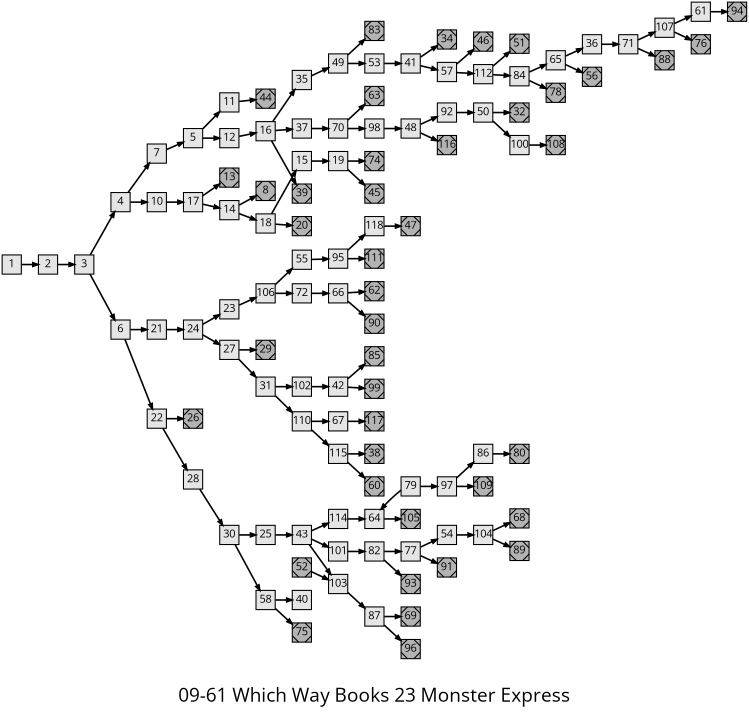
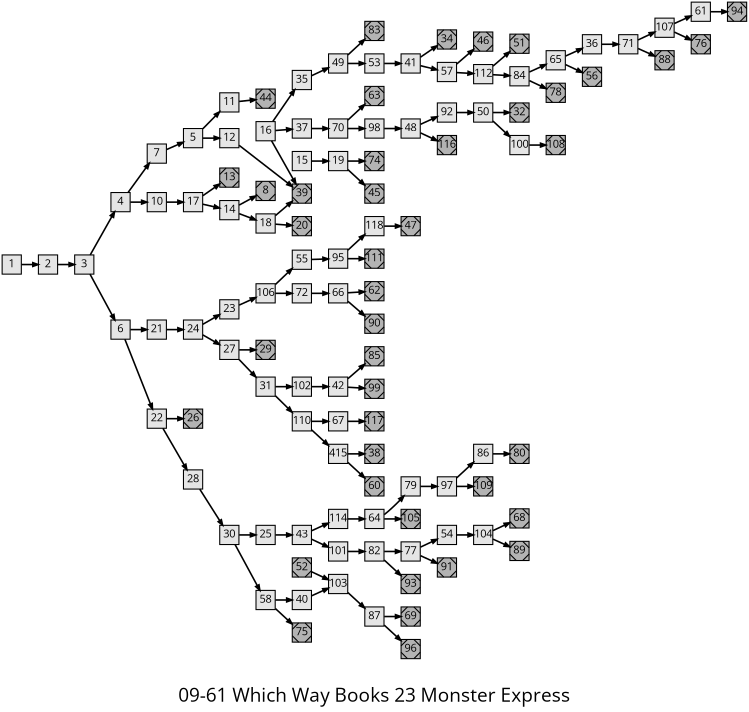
  digraph {
    fontname="Open Sans"
    fontsize=36
    label="09-61 Which Way Books 23 Monster Express"
    nodesep=0.35
    ordering=out
    rankdir=LR
    ranksep=0.45
    node [fillcolor=grey90 fixedsize=true fontname="Open Sans" fontsize=20 labelfloat=true margin="0,0" penwidth=2 regular=true shape=rect style=filled]
    edge [fontname="Open Sans" fontsize=12 labelfloat=true penwidth=3]
    1
    2
    3
    4
    6
    7
    10
    21
    22
    5
    17
    24
    26 [fillcolor=grey70 shape=Msquare]
    28
    11
    12
    13 [fillcolor=grey70 shape=Msquare]
    14
    44 [fillcolor=grey70 shape=Msquare]
    16
    35
    37
    39 [fillcolor=grey70 shape=Msquare]
    23
    27
    30
    8 [fillcolor=grey70 shape=Msquare]
    18
    49
    70
    15
    20 [fillcolor=grey70 shape=Msquare]
    19
    74 [fillcolor=grey70 shape=Msquare]
    45 [fillcolor=grey70 shape=Msquare]
    83 [fillcolor=grey70 shape=Msquare]
    53
    63 [fillcolor=grey70 shape=Msquare]
    98
    106
    29 [fillcolor=grey70 shape=Msquare]
    31
    25
    58
    55
    72
    95
    66
    102
    110
    43
    114
    101
    64
    82
    42
    67
-   115
+   115 [label=415]
    40
    75 [fillcolor=grey70 shape=Msquare]
    103
    85 [fillcolor=grey70 shape=Msquare]
    99 [fillcolor=grey70 shape=Msquare]
    117 [fillcolor=grey70 shape=Msquare]
    38 [fillcolor=grey70 shape=Msquare]
    60 [fillcolor=grey70 shape=Msquare]
    32 [fillcolor=grey70 shape=Msquare]
    34 [fillcolor=grey70 shape=Msquare]
    41
    36
    71
    107
    88 [fillcolor=grey70 shape=Msquare]
    61
    76 [fillcolor=grey70 shape=Msquare]
    48
    87
    52 [fillcolor=grey70 shape=Msquare]
    69 [fillcolor=grey70 shape=Msquare]
    96 [fillcolor=grey70 shape=Msquare]
    57
    46 [fillcolor=grey70 shape=Msquare]
    112
    51 [fillcolor=grey70 shape=Msquare]
    84
    79
    105 [fillcolor=grey70 shape=Msquare]
    77
    93 [fillcolor=grey70 shape=Msquare]
    47 [fillcolor=grey70 shape=Msquare]
    92
    116 [fillcolor=grey70 shape=Msquare]
    50
    100
    108 [fillcolor=grey70 shape=Msquare]
    54
    104
    68 [fillcolor=grey70 shape=Msquare]
    89 [fillcolor=grey70 shape=Msquare]
    118
    111 [fillcolor=grey70 shape=Msquare]
    56 [fillcolor=grey70 shape=Msquare]
    65
    78 [fillcolor=grey70 shape=Msquare]
    94 [fillcolor=grey70 shape=Msquare]
    62 [fillcolor=grey70 shape=Msquare]
    97
    86
    109 [fillcolor=grey70 shape=Msquare]
    90 [fillcolor=grey70 shape=Msquare]
    91 [fillcolor=grey70 shape=Msquare]
    80 [fillcolor=grey70 shape=Msquare]
    1 -> 2
    2 -> 3
    3 -> 4
    3 -> 6
    4 -> 7
    4 -> 10
    6 -> 21
    6 -> 22
    7 -> 5
    10 -> 17
    21 -> 24
    22 -> 26
    22 -> 28
    5 -> 11
    5 -> 12
    17 -> 13
    17 -> 14
    24 -> 23
    24 -> 27
    28 -> 30
    11 -> 44
-   12 -> 16
+   12 -> 39
    14 -> 8
    14 -> 18
    16 -> 35
    16 -> 37
    16 -> 39
    35 -> 49
    37 -> 70
    23 -> 106
    27 -> 29
    27 -> 31
    30 -> 25
    30 -> 58
-   18 -> 15
+   18 -> 39
    18 -> 20
    49 -> 83
    49 -> 53
    70 -> 63
    70 -> 98
    15 -> 19
    19 -> 74
    19 -> 45
    53 -> 41
    98 -> 48
    106 -> 55
    106 -> 72
    31 -> 102
    31 -> 110
    25 -> 43
    58 -> 40
    58 -> 75
    55 -> 95
    72 -> 66
    95 -> 118
    95 -> 111
    66 -> 62
    66 -> 90
    102 -> 42
    110 -> 67
    110 -> 115
    43 -> 114
    43 -> 101
    114 -> 64
    101 -> 82
-   79 -> 64
+   64 -> 79
    64 -> 105
    82 -> 77
    82 -> 93
    42 -> 85
    42 -> 99
    67 -> 117
    115 -> 38
    115 -> 60
-   43 -> 103
+   40 -> 103
    103 -> 87
    41 -> 34
    41 -> 57
    36 -> 71
    71 -> 107
    71 -> 88
    107 -> 61
    107 -> 76
    61 -> 94
    48 -> 92
    48 -> 116
    87 -> 69
    87 -> 96
    52 -> 103
    57 -> 46
    57 -> 112
    112 -> 51
    112 -> 84
    84 -> 65
    84 -> 78
    79 -> 97
    77 -> 54
    77 -> 91
    92 -> 50
    50 -> 32
    50 -> 100
    100 -> 108
    54 -> 104
    104 -> 68
    104 -> 89
    118 -> 47
    65 -> 36
    65 -> 56
    97 -> 86
    97 -> 109
    86 -> 80
  }
